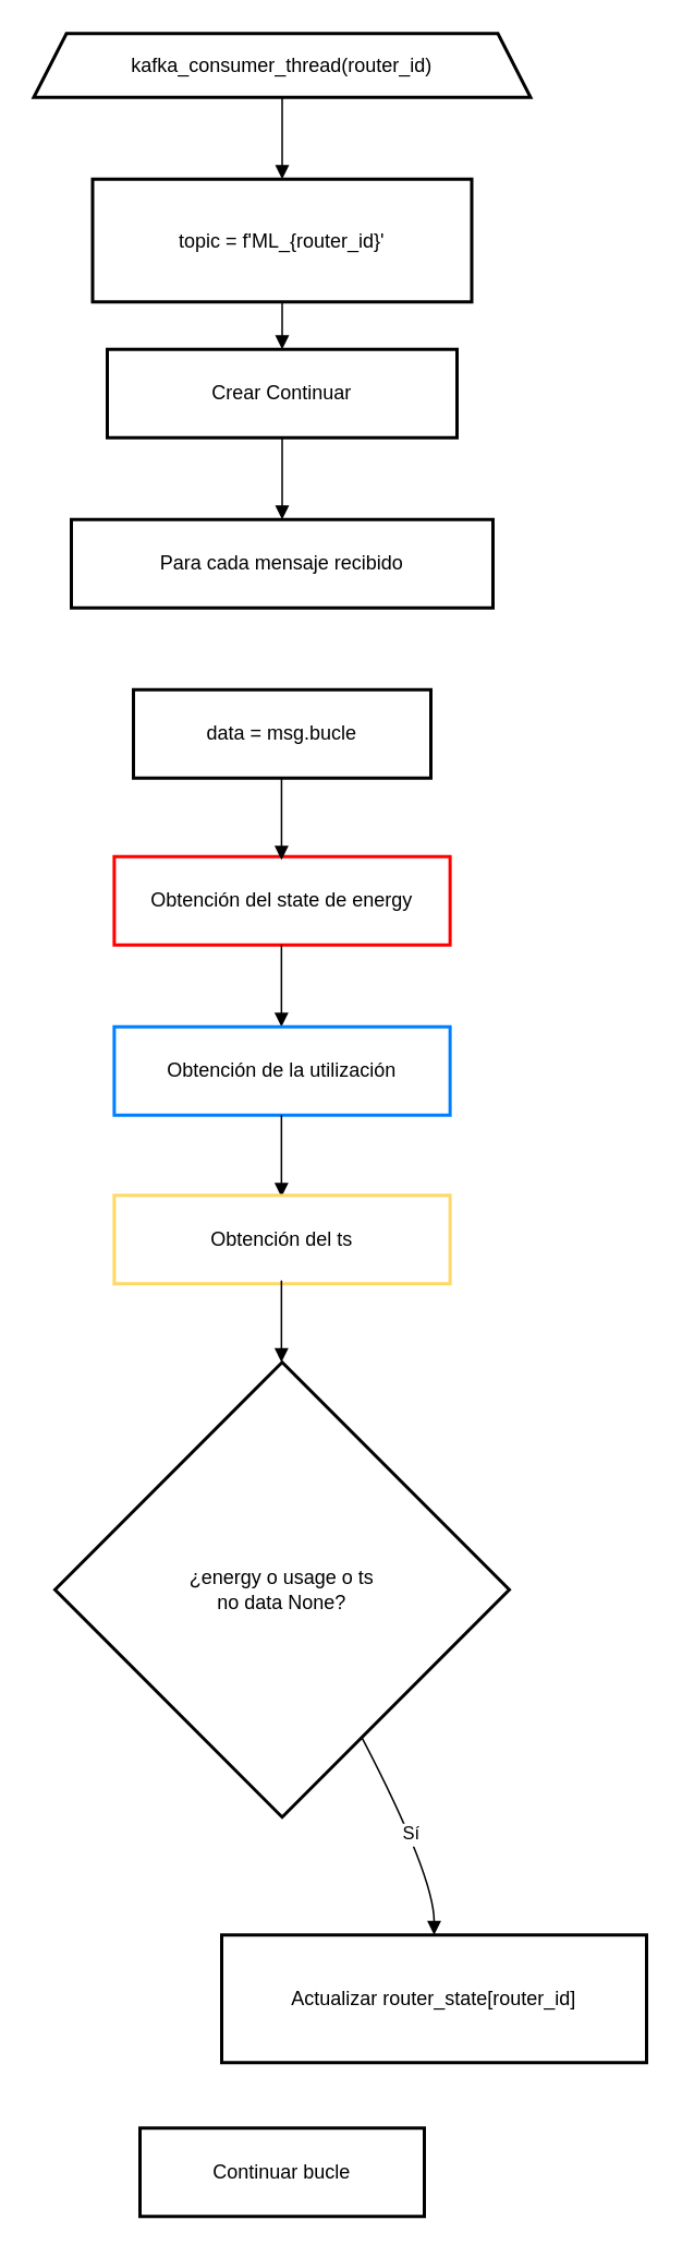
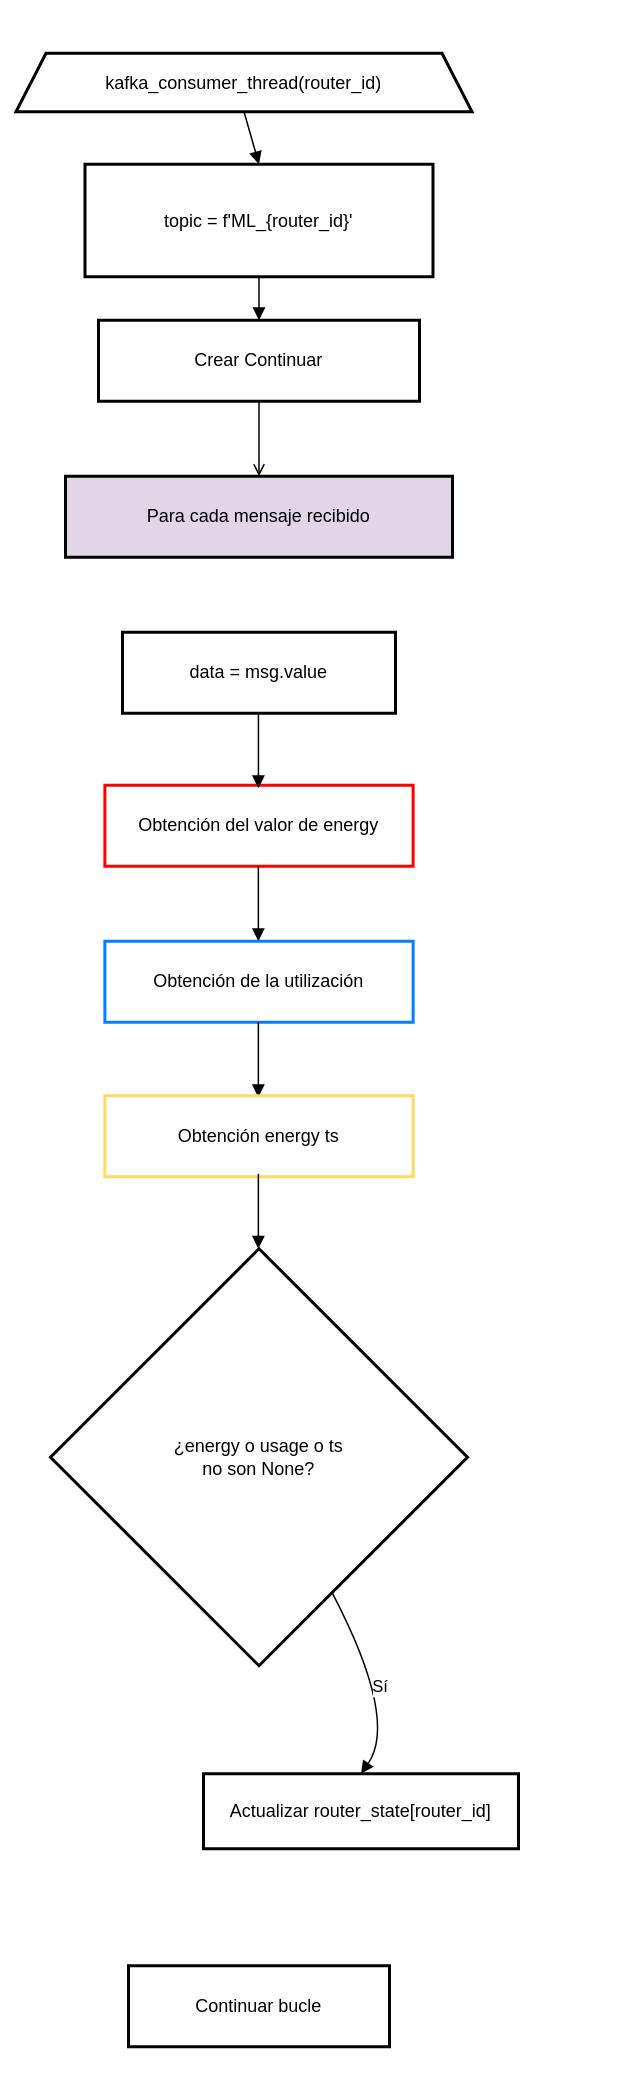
  <mxCell id="0" />
  <mxCell id="1" parent="0" />
- <mxCell id="2" value="kafka_consumer_thread(router_id)" style="shape=trapezoid;perimeter=trapezoidPerimeter;fixedSize=1;strokeWidth=2;whiteSpace=wrap;" vertex="1" parent="1"><mxGeometry x="20" y="20" width="304" height="39" as="geometry" /></mxCell>
+ <mxCell id="2" value="kafka_consumer_thread(router_id)" style="shape=trapezoid;perimeter=trapezoidPerimeter;fixedSize=1;strokeWidth=2;whiteSpace=wrap;" vertex="1" parent="1"><mxGeometry x="10" y="35" width="304" height="39" as="geometry" /></mxCell>
  <mxCell id="3" value="topic = f'ML_{router_id}'" style="whiteSpace=wrap;strokeWidth=2;" vertex="1" parent="1"><mxGeometry x="56" y="109" width="232" height="75" as="geometry" /></mxCell>
  <mxCell id="4" value="Crear Continuar" style="whiteSpace=wrap;strokeWidth=2;" vertex="1" parent="1"><mxGeometry x="65" y="213" width="214" height="54" as="geometry" /></mxCell>
- <mxCell id="5" value="Para cada mensaje recibido" style="whiteSpace=wrap;strokeWidth=2;" vertex="1" parent="1"><mxGeometry x="43" y="317" width="258" height="54" as="geometry" /></mxCell>
- <mxCell id="6" value="data = msg.bucle" style="whiteSpace=wrap;strokeWidth=2;" vertex="1" parent="1"><mxGeometry x="81" y="421" width="182" height="54" as="geometry" /></mxCell>
- <mxCell id="7" value="¿energy o usage o ts&#10;no data None?" style="rhombus;strokeWidth=2;whiteSpace=wrap;" vertex="1" parent="1"><mxGeometry x="33" y="832" width="278" height="278" as="geometry" /></mxCell>
- <mxCell id="8" value="Continuar bucle" style="whiteSpace=wrap;strokeWidth=2;" vertex="1" parent="1"><mxGeometry x="85" y="1300" width="174" height="54" as="geometry" /></mxCell>
- <mxCell id="9" value="Actualizar router_state[router_id]" style="whiteSpace=wrap;strokeWidth=2;" vertex="1" parent="1"><mxGeometry x="135" y="1182" width="260" height="78" as="geometry" /></mxCell>
+ <mxCell id="5" value="Para cada mensaje recibido" style="whiteSpace=wrap;strokeWidth=2;fillColor=#e1d5e7;" vertex="1" parent="1"><mxGeometry x="43" y="317" width="258" height="54" as="geometry" /></mxCell>
+ <mxCell id="6" value="data = msg.value" style="whiteSpace=wrap;strokeWidth=2;" vertex="1" parent="1"><mxGeometry x="81" y="421" width="182" height="54" as="geometry" /></mxCell>
+ <mxCell id="7" value="¿energy o usage o ts&#10;no son None?" style="rhombus;strokeWidth=2;whiteSpace=wrap;" vertex="1" parent="1"><mxGeometry x="33" y="832" width="278" height="278" as="geometry" /></mxCell>
+ <mxCell id="8" value="Continuar bucle" style="whiteSpace=wrap;strokeWidth=2;" vertex="1" parent="1"><mxGeometry x="85" y="1310" width="174" height="54" as="geometry" /></mxCell>
+ <mxCell id="9" value="Actualizar router_state[router_id]" style="whiteSpace=wrap;strokeWidth=2;" vertex="1" parent="1"><mxGeometry x="135" y="1182" width="210" height="50" as="geometry" /></mxCell>
  <mxCell id="10" value="" style="curved=1;startArrow=none;endArrow=block;exitX=0.5;exitY=1;entryX=0.5;entryY=0;rounded=0;" edge="1" parent="1" source="2" target="3"><mxGeometry relative="1" as="geometry"><Array as="points" /></mxGeometry></mxCell>
  <mxCell id="11" value="" style="curved=1;startArrow=none;endArrow=block;exitX=0.5;exitY=1;entryX=0.5;entryY=0;rounded=0;" edge="1" parent="1" source="3" target="4"><mxGeometry relative="1" as="geometry"><Array as="points" /></mxGeometry></mxCell>
- <mxCell id="12" value="" style="curved=1;startArrow=none;endArrow=block;exitX=0.5;exitY=1;entryX=0.5;entryY=0;rounded=0;" edge="1" parent="1" source="4" target="5"><mxGeometry relative="1" as="geometry"><Array as="points" /></mxGeometry></mxCell>
+ <mxCell id="12" value="" style="curved=1;startArrow=none;endArrow=open;exitX=0.5;exitY=1;entryX=0.5;entryY=0;rounded=0;" edge="1" parent="1" source="4" target="5"><mxGeometry relative="1" as="geometry"><Array as="points" /></mxGeometry></mxCell>
  <mxCell id="13" value="Sí" style="curved=1;startArrow=none;endArrow=block;exitX=0.77;exitY=1;entryX=0.5;entryY=0;rounded=0;" edge="1" parent="1" source="7" target="9"><mxGeometry relative="1" as="geometry"><Array as="points"><mxPoint x="265" y="1146" /></Array></mxGeometry></mxCell>
- <mxCell id="14" value="Obtención del state de energy" style="whiteSpace=wrap;strokeWidth=2;strokeColor=#FF0000;" vertex="1" parent="1"><mxGeometry x="69.25" y="523" width="205.5" height="54" as="geometry" /></mxCell>
+ <mxCell id="14" value="Obtención del valor de energy" style="whiteSpace=wrap;strokeWidth=2;strokeColor=#FF0000;" vertex="1" parent="1"><mxGeometry x="69.25" y="523" width="205.5" height="54" as="geometry" /></mxCell>
  <mxCell id="15" value="" style="curved=1;startArrow=none;endArrow=block;exitX=0.5;exitY=1;entryX=0.5;entryY=0;rounded=0;" edge="1" parent="1"><mxGeometry relative="1" as="geometry"><Array as="points" /><mxPoint x="171.62" y="475" as="sourcePoint" /><mxPoint x="171.62" y="525" as="targetPoint" /></mxGeometry></mxCell>
  <mxCell id="16" value="" style="curved=1;startArrow=none;endArrow=block;exitX=0.5;exitY=1;entryX=0.5;entryY=0;rounded=0;" edge="1" parent="1"><mxGeometry relative="1" as="geometry"><Array as="points" /><mxPoint x="171.57" y="577" as="sourcePoint" /><mxPoint x="171.57" y="627" as="targetPoint" /></mxGeometry></mxCell>
  <mxCell id="17" value="Obtención de la utilización" style="whiteSpace=wrap;strokeWidth=2;strokeColor=#007FFF;" vertex="1" parent="1"><mxGeometry x="69.25" y="627" width="205.5" height="54" as="geometry" /></mxCell>
  <mxCell id="18" value="" style="curved=1;startArrow=none;endArrow=block;exitX=0.5;exitY=1;entryX=0.5;entryY=0;rounded=0;" edge="1" parent="1"><mxGeometry relative="1" as="geometry"><Array as="points" /><mxPoint x="171.57" y="681" as="sourcePoint" /><mxPoint x="171.57" y="731" as="targetPoint" /></mxGeometry></mxCell>
- <mxCell id="19" value="Obtención del ts" style="whiteSpace=wrap;strokeWidth=2;strokeColor=#FFD966;" vertex="1" parent="1"><mxGeometry x="69.25" y="730" width="205.5" height="54" as="geometry" /></mxCell>
+ <mxCell id="19" value="Obtención energy ts" style="whiteSpace=wrap;strokeWidth=2;strokeColor=#FFD966;" vertex="1" parent="1"><mxGeometry x="69.25" y="730" width="205.5" height="54" as="geometry" /></mxCell>
  <mxCell id="20" value="" style="curved=1;startArrow=none;endArrow=block;exitX=0.5;exitY=1;entryX=0.5;entryY=0;rounded=0;" edge="1" parent="1"><mxGeometry relative="1" as="geometry"><Array as="points" /><mxPoint x="171.57" y="782" as="sourcePoint" /><mxPoint x="171.57" y="832" as="targetPoint" /></mxGeometry></mxCell>
